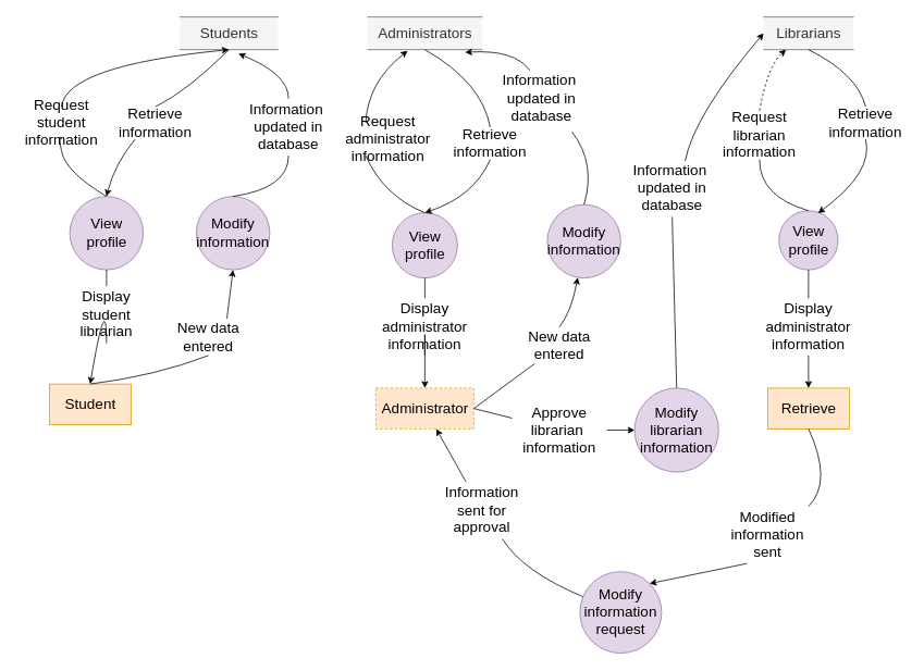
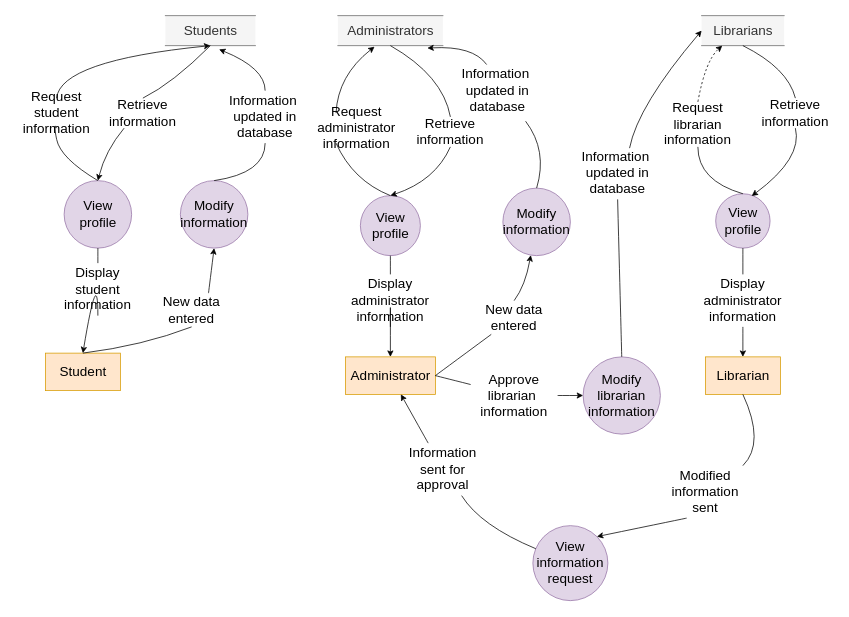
  <mxCell id="0" />
  <mxCell id="1" parent="0" />
- <mxCell id="2" value="Retrieve" style="html=1;dashed=0;whitespace=wrap;fontSize=18;fillColor=#ffe6cc;strokeColor=#d79b00;" vertex="1" parent="1"><mxGeometry x="940" y="475" width="100" height="50" as="geometry" /></mxCell>
+ <mxCell id="2" value="Librarian" style="html=1;dashed=0;whitespace=wrap;fontSize=18;fillColor=#ffe6cc;strokeColor=#d79b00;" vertex="1" parent="1"><mxGeometry x="940" y="475" width="100" height="50" as="geometry" /></mxCell>
  <mxCell id="3" value="Student" style="html=1;dashed=0;whitespace=wrap;fontSize=18;fillColor=#ffe6cc;strokeColor=#d79b00;" vertex="1" parent="1"><mxGeometry x="60" y="470" width="100" height="50" as="geometry" /></mxCell>
- <mxCell id="4" value="Administrator" style="html=1;dashed=1;whitespace=wrap;fontSize=18;fillColor=#ffe6cc;strokeColor=#d79b00;" vertex="1" parent="1"><mxGeometry x="460" y="475" width="120" height="50" as="geometry" /></mxCell>
+ <mxCell id="4" value="Administrator" style="html=1;dashed=0;whitespace=wrap;fontSize=18;fillColor=#ffe6cc;strokeColor=#d79b00;" vertex="1" parent="1"><mxGeometry x="460" y="475" width="120" height="50" as="geometry" /></mxCell>
  <mxCell id="5" value="Administrators" style="html=1;dashed=0;whitespace=wrap;shape=partialRectangle;right=0;left=0;fontSize=18;fillColor=#f5f5f5;fontColor=#333333;strokeColor=#666666;" vertex="1" parent="1"><mxGeometry x="450" y="20" width="140" height="40" as="geometry" /></mxCell>
  <mxCell id="6" value="Students" style="html=1;dashed=0;whitespace=wrap;shape=partialRectangle;right=0;left=0;fontSize=18;fillColor=#f5f5f5;fontColor=#333333;strokeColor=#666666;" vertex="1" parent="1"><mxGeometry x="220" y="20" width="120" height="40" as="geometry" /></mxCell>
  <mxCell id="7" value="Librarians" style="html=1;dashed=0;whitespace=wrap;shape=partialRectangle;right=0;left=0;fontSize=18;fillColor=#f5f5f5;fontColor=#333333;strokeColor=#666666;" vertex="1" parent="1"><mxGeometry x="935" y="20" width="110" height="40" as="geometry" /></mxCell>
  <mxCell id="8" value="View&lt;br&gt;profile" style="shape=ellipse;html=1;dashed=0;whitespace=wrap;aspect=fixed;perimeter=ellipsePerimeter;fontSize=18;fillColor=#e1d5e7;strokeColor=#9673a6;" vertex="1" parent="1"><mxGeometry x="85" y="240" width="90" height="90" as="geometry" /></mxCell>
  <mxCell id="9" value="View&lt;br&gt;profile" style="shape=ellipse;html=1;dashed=0;whitespace=wrap;aspect=fixed;perimeter=ellipsePerimeter;fontSize=18;fillColor=#e1d5e7;strokeColor=#9673a6;" vertex="1" parent="1"><mxGeometry x="480" y="260" width="80" height="80" as="geometry" /></mxCell>
  <mxCell id="10" value="View&lt;br&gt;profile" style="shape=ellipse;html=1;dashed=0;whitespace=wrap;aspect=fixed;perimeter=ellipsePerimeter;fontSize=18;fillColor=#e1d5e7;strokeColor=#9673a6;" vertex="1" parent="1"><mxGeometry x="953.75" y="257.5" width="72.5" height="72.5" as="geometry" /></mxCell>
  <mxCell id="11" value="" style="curved=1;endArrow=classic;html=1;rounded=0;fontSize=18;exitX=0.5;exitY=0;exitDx=0;exitDy=0;entryX=0.5;entryY=1;entryDx=0;entryDy=0;startArrow=none;" edge="1" parent="1" source="17" target="6"><mxGeometry width="50" height="50" relative="1" as="geometry"><mxPoint x="112.5" y="190" as="sourcePoint" /><mxPoint x="162.5" y="140" as="targetPoint" /><Array as="points"><mxPoint x="80" y="80" /></Array></mxGeometry></mxCell>
  <mxCell id="12" value="" style="curved=1;endArrow=classic;html=1;rounded=0;fontSize=18;exitX=0.5;exitY=1;exitDx=0;exitDy=0;entryX=0.5;entryY=0;entryDx=0;entryDy=0;startArrow=none;" edge="1" parent="1" source="14" target="3"><mxGeometry width="50" height="50" relative="1" as="geometry"><mxPoint x="240" y="260" as="sourcePoint" /><mxPoint x="290" y="210" as="targetPoint" /><Array as="points"><mxPoint x="130" y="350" /></Array></mxGeometry></mxCell>
  <mxCell id="13" value="" style="curved=1;endArrow=none;html=1;rounded=0;fontSize=18;exitX=0.5;exitY=1;exitDx=0;exitDy=0;entryX=0.5;entryY=0;entryDx=0;entryDy=0;" edge="1" parent="1" source="8" target="14"><mxGeometry width="50" height="50" relative="1" as="geometry"><mxPoint x="130" y="275" as="sourcePoint" /><mxPoint x="130" y="410" as="targetPoint" /><Array as="points" /></mxGeometry></mxCell>
- <mxCell id="14" value="Display&lt;br&gt;student&lt;br&gt;librarian" style="text;html=1;strokeColor=none;fillColor=none;align=center;verticalAlign=middle;whiteSpace=wrap;rounded=0;fontSize=18;" vertex="1" parent="1"><mxGeometry x="80" y="350" width="100" height="70" as="geometry" /></mxCell>
+ <mxCell id="14" value="Display&lt;br&gt;student&lt;br&gt;information" style="text;html=1;strokeColor=none;fillColor=none;align=center;verticalAlign=middle;whiteSpace=wrap;rounded=0;fontSize=18;" vertex="1" parent="1"><mxGeometry x="80" y="350" width="100" height="70" as="geometry" /></mxCell>
  <mxCell id="15" value="" style="curved=1;endArrow=classic;html=1;rounded=0;fontSize=18;exitX=0.25;exitY=1;exitDx=0;exitDy=0;entryX=0.5;entryY=0;entryDx=0;entryDy=0;startArrow=none;" edge="1" parent="1" source="19" target="8"><mxGeometry width="50" height="50" relative="1" as="geometry"><mxPoint x="240" y="240" as="sourcePoint" /><mxPoint x="290" y="190" as="targetPoint" /><Array as="points"><mxPoint x="140" y="200" /></Array></mxGeometry></mxCell>
  <mxCell id="16" value="" style="curved=1;endArrow=none;html=1;rounded=0;fontSize=18;exitX=0.5;exitY=0;exitDx=0;exitDy=0;entryX=0.5;entryY=1;entryDx=0;entryDy=0;" edge="1" parent="1" source="8" target="17"><mxGeometry width="50" height="50" relative="1" as="geometry"><mxPoint x="130" y="230" as="sourcePoint" /><mxPoint x="130" y="70" as="targetPoint" /><Array as="points"><mxPoint x="80" y="210" /><mxPoint x="70" y="160" /></Array></mxGeometry></mxCell>
  <mxCell id="17" value="Request&lt;br&gt;student&lt;br&gt;information" style="text;html=1;strokeColor=none;fillColor=none;align=center;verticalAlign=middle;whiteSpace=wrap;rounded=0;fontSize=18;" vertex="1" parent="1"><mxGeometry x="20" y="130" width="110" height="40" as="geometry" /></mxCell>
  <mxCell id="18" value="" style="curved=1;endArrow=none;html=1;rounded=0;fontSize=18;exitX=0.5;exitY=1;exitDx=0;exitDy=0;entryX=0.5;entryY=0;entryDx=0;entryDy=0;" edge="1" parent="1" source="6" target="19"><mxGeometry width="50" height="50" relative="1" as="geometry"><mxPoint x="130" y="70" as="sourcePoint" /><mxPoint x="130" y="230" as="targetPoint" /><Array as="points"><mxPoint x="230" y="110" /></Array></mxGeometry></mxCell>
  <mxCell id="19" value="Retrieve&lt;br&gt;information" style="text;html=1;strokeColor=none;fillColor=none;align=center;verticalAlign=middle;whiteSpace=wrap;rounded=0;fontSize=18;" vertex="1" parent="1"><mxGeometry x="140" y="130" width="100" height="40" as="geometry" /></mxCell>
  <mxCell id="20" value="Modify&lt;br&gt;information" style="ellipse;whiteSpace=wrap;html=1;aspect=fixed;fontSize=18;fillColor=#e1d5e7;strokeColor=#9673a6;" vertex="1" parent="1"><mxGeometry x="240" y="240" width="90" height="90" as="geometry" /></mxCell>
  <mxCell id="21" value="" style="curved=1;endArrow=classic;html=1;rounded=0;fontSize=18;exitX=0.75;exitY=0;exitDx=0;exitDy=0;entryX=0.5;entryY=1;entryDx=0;entryDy=0;startArrow=none;" edge="1" parent="1" source="23" target="20"><mxGeometry width="50" height="50" relative="1" as="geometry"><mxPoint x="240" y="360" as="sourcePoint" /><mxPoint x="290" y="310" as="targetPoint" /><Array as="points" /></mxGeometry></mxCell>
  <mxCell id="22" value="" style="curved=1;endArrow=none;html=1;rounded=0;fontSize=18;exitX=0.5;exitY=0;exitDx=0;exitDy=0;entryX=0.5;entryY=1;entryDx=0;entryDy=0;" edge="1" parent="1" source="3" target="23"><mxGeometry width="50" height="50" relative="1" as="geometry"><mxPoint x="130" y="470" as="sourcePoint" /><mxPoint x="340" y="490" as="targetPoint" /><Array as="points"><mxPoint x="190" y="460" /></Array></mxGeometry></mxCell>
  <mxCell id="23" value="New data&lt;br&gt;entered" style="text;html=1;strokeColor=none;fillColor=none;align=center;verticalAlign=middle;whiteSpace=wrap;rounded=0;fontSize=18;" vertex="1" parent="1"><mxGeometry x="210" y="390" width="90" height="45" as="geometry" /></mxCell>
  <mxCell id="24" value="" style="curved=1;endArrow=classic;html=1;rounded=0;fontSize=18;exitX=0.5;exitY=0;exitDx=0;exitDy=0;entryX=0.597;entryY=1.125;entryDx=0;entryDy=0;entryPerimeter=0;startArrow=none;" edge="1" parent="1" source="26" target="6"><mxGeometry width="50" height="50" relative="1" as="geometry"><mxPoint x="240" y="160" as="sourcePoint" /><mxPoint x="290" y="110" as="targetPoint" /><Array as="points"><mxPoint x="353" y="90" /></Array></mxGeometry></mxCell>
  <mxCell id="25" value="" style="curved=1;endArrow=none;html=1;rounded=0;fontSize=18;exitX=0.5;exitY=0;exitDx=0;exitDy=0;entryX=0.5;entryY=1;entryDx=0;entryDy=0;" edge="1" parent="1" source="20" target="26"><mxGeometry width="50" height="50" relative="1" as="geometry"><mxPoint x="285" y="240" as="sourcePoint" /><mxPoint x="291.64" y="65" as="targetPoint" /><Array as="points"><mxPoint x="353" y="230" /></Array></mxGeometry></mxCell>
  <mxCell id="26" value="Information&amp;nbsp;&lt;br&gt;updated in database" style="text;html=1;strokeColor=none;fillColor=none;align=center;verticalAlign=middle;whiteSpace=wrap;rounded=0;fontSize=18;" vertex="1" parent="1"><mxGeometry x="300" y="120" width="106" height="70" as="geometry" /></mxCell>
  <mxCell id="27" value="" style="curved=1;endArrow=classic;html=1;rounded=0;fontSize=18;exitX=0.5;exitY=1;exitDx=0;exitDy=0;entryX=0.5;entryY=0;entryDx=0;entryDy=0;startArrow=none;" edge="1" parent="1" source="48" target="4"><mxGeometry width="50" height="50" relative="1" as="geometry"><mxPoint x="380" y="310" as="sourcePoint" /><mxPoint x="430" y="260" as="targetPoint" /><Array as="points"><mxPoint x="520" y="370" /></Array></mxGeometry></mxCell>
  <mxCell id="28" value="" style="curved=1;endArrow=classic;html=1;rounded=0;fontSize=18;exitX=0.25;exitY=0;exitDx=0;exitDy=0;entryX=0.349;entryY=1.036;entryDx=0;entryDy=0;entryPerimeter=0;startArrow=none;" edge="1" parent="1" source="31" target="5"><mxGeometry width="50" height="50" relative="1" as="geometry"><mxPoint x="380" y="310" as="sourcePoint" /><mxPoint x="430" y="260" as="targetPoint" /><Array as="points"><mxPoint x="450" y="100" /></Array></mxGeometry></mxCell>
  <mxCell id="29" value="" style="curved=1;endArrow=classic;html=1;rounded=0;fontSize=18;exitX=0.5;exitY=1;exitDx=0;exitDy=0;entryX=0.5;entryY=0;entryDx=0;entryDy=0;startArrow=none;" edge="1" parent="1" source="33" target="9"><mxGeometry width="50" height="50" relative="1" as="geometry"><mxPoint x="380" y="310" as="sourcePoint" /><mxPoint x="430" y="260" as="targetPoint" /><Array as="points"><mxPoint x="580" y="240" /></Array></mxGeometry></mxCell>
  <mxCell id="30" value="" style="curved=1;endArrow=none;html=1;rounded=0;fontSize=18;exitX=0.5;exitY=0;exitDx=0;exitDy=0;entryX=0.25;entryY=1;entryDx=0;entryDy=0;" edge="1" parent="1" source="9" target="31"><mxGeometry width="50" height="50" relative="1" as="geometry"><mxPoint x="520" y="260" as="sourcePoint" /><mxPoint x="460" y="180" as="targetPoint" /><Array as="points"><mxPoint x="470" y="240" /></Array></mxGeometry></mxCell>
  <mxCell id="31" value="Request&lt;br&gt;administrator&lt;br&gt;information" style="text;html=1;strokeColor=none;fillColor=none;align=center;verticalAlign=middle;whiteSpace=wrap;rounded=0;fontSize=18;" vertex="1" parent="1"><mxGeometry x="420" y="150" width="110" height="40" as="geometry" /></mxCell>
  <mxCell id="32" value="" style="curved=1;endArrow=none;html=1;rounded=0;fontSize=18;exitX=0.5;exitY=1;exitDx=0;exitDy=0;entryX=0.5;entryY=0;entryDx=0;entryDy=0;" edge="1" parent="1" source="5" target="33"><mxGeometry width="50" height="50" relative="1" as="geometry"><mxPoint x="520" y="60" as="sourcePoint" /><mxPoint x="520" y="260" as="targetPoint" /><Array as="points"><mxPoint x="590" y="100" /></Array></mxGeometry></mxCell>
  <mxCell id="33" value="Retrieve&lt;br&gt;information" style="text;html=1;strokeColor=none;fillColor=none;align=center;verticalAlign=middle;whiteSpace=wrap;rounded=0;fontSize=18;" vertex="1" parent="1"><mxGeometry x="550" y="155" width="100" height="40" as="geometry" /></mxCell>
  <mxCell id="34" value="Modify&lt;br&gt;information" style="ellipse;whiteSpace=wrap;html=1;aspect=fixed;fontSize=18;fillColor=#e1d5e7;strokeColor=#9673a6;" vertex="1" parent="1"><mxGeometry x="670" y="250" width="90" height="90" as="geometry" /></mxCell>
  <mxCell id="35" value="" style="curved=1;endArrow=classic;html=1;rounded=0;fontSize=18;entryX=0.852;entryY=1.083;entryDx=0;entryDy=0;entryPerimeter=0;startArrow=none;exitX=0.362;exitY=0.003;exitDx=0;exitDy=0;exitPerimeter=0;" edge="1" parent="1" source="37" target="5"><mxGeometry width="50" height="50" relative="1" as="geometry"><mxPoint x="660" y="90" as="sourcePoint" /><mxPoint x="430" y="260" as="targetPoint" /><Array as="points"><mxPoint x="630" y="60" /></Array></mxGeometry></mxCell>
  <mxCell id="36" value="" style="curved=1;endArrow=none;html=1;rounded=0;fontSize=18;exitX=0.5;exitY=0;exitDx=0;exitDy=0;entryX=0.852;entryY=1.083;entryDx=0;entryDy=0;entryPerimeter=0;" edge="1" parent="1" source="34" target="37"><mxGeometry width="50" height="50" relative="1" as="geometry"><mxPoint x="715" y="250" as="sourcePoint" /><mxPoint x="569.28" y="63.32" as="targetPoint" /><Array as="points"><mxPoint x="730" y="200" /></Array></mxGeometry></mxCell>
  <mxCell id="37" value="Information&amp;nbsp;&lt;br&gt;updated in database" style="text;html=1;strokeColor=none;fillColor=none;align=center;verticalAlign=middle;whiteSpace=wrap;rounded=0;fontSize=18;" vertex="1" parent="1"><mxGeometry x="610" y="85" width="106" height="70" as="geometry" /></mxCell>
  <mxCell id="38" value="" style="curved=1;endArrow=classic;html=1;rounded=0;fontSize=18;exitX=0.5;exitY=0;exitDx=0;exitDy=0;startArrow=none;" edge="1" parent="1" source="40" target="34"><mxGeometry width="50" height="50" relative="1" as="geometry"><mxPoint x="380" y="310" as="sourcePoint" /><mxPoint x="430" y="260" as="targetPoint" /><Array as="points"><mxPoint x="700" y="380" /></Array></mxGeometry></mxCell>
  <mxCell id="39" value="" style="curved=1;endArrow=none;html=1;rounded=0;fontSize=18;exitX=1;exitY=0.5;exitDx=0;exitDy=0;" edge="1" parent="1" source="4" target="40"><mxGeometry width="50" height="50" relative="1" as="geometry"><mxPoint x="580" y="485" as="sourcePoint" /><mxPoint x="710.24" y="339.748" as="targetPoint" /><Array as="points" /></mxGeometry></mxCell>
  <mxCell id="40" value="New data&lt;br&gt;entered" style="text;html=1;strokeColor=none;fillColor=none;align=center;verticalAlign=middle;whiteSpace=wrap;rounded=0;fontSize=18;" vertex="1" parent="1"><mxGeometry x="640" y="400" width="90" height="45" as="geometry" /></mxCell>
  <mxCell id="41" value="" style="curved=1;endArrow=classic;html=1;rounded=0;fontSize=18;exitX=0.5;exitY=0;exitDx=0;exitDy=0;entryX=0.25;entryY=1;entryDx=0;entryDy=0;startArrow=none;dashed=1;" edge="1" parent="1" source="44" target="7"><mxGeometry width="50" height="50" relative="1" as="geometry"><mxPoint x="510" y="300" as="sourcePoint" /><mxPoint x="570" y="260" as="targetPoint" /><Array as="points"><mxPoint x="940" y="80" /></Array></mxGeometry></mxCell>
  <mxCell id="42" value="" style="curved=1;endArrow=classic;html=1;rounded=0;fontSize=18;entryX=0.662;entryY=0.041;entryDx=0;entryDy=0;entryPerimeter=0;exitX=0.5;exitY=1;exitDx=0;exitDy=0;startArrow=none;" edge="1" parent="1" source="46" target="10"><mxGeometry width="50" height="50" relative="1" as="geometry"><mxPoint x="660" y="310" as="sourcePoint" /><mxPoint x="710" y="260" as="targetPoint" /><Array as="points"><mxPoint x="1070" y="210" /></Array></mxGeometry></mxCell>
  <mxCell id="43" value="" style="curved=1;endArrow=none;html=1;rounded=0;fontSize=18;exitX=0.5;exitY=0;exitDx=0;exitDy=0;entryX=0.5;entryY=1;entryDx=0;entryDy=0;" edge="1" parent="1" source="10" target="44"><mxGeometry width="50" height="50" relative="1" as="geometry"><mxPoint x="990" y="257.5" as="sourcePoint" /><mxPoint x="962.5" y="60" as="targetPoint" /><Array as="points"><mxPoint x="930" y="240" /></Array></mxGeometry></mxCell>
  <mxCell id="44" value="Request&lt;br&gt;librarian&lt;br&gt;information" style="text;html=1;strokeColor=none;fillColor=none;align=center;verticalAlign=middle;whiteSpace=wrap;rounded=0;fontSize=18;" vertex="1" parent="1"><mxGeometry x="870" y="135" width="120" height="60" as="geometry" /></mxCell>
  <mxCell id="45" value="" style="curved=1;endArrow=none;html=1;rounded=0;fontSize=18;entryX=0.5;entryY=0;entryDx=0;entryDy=0;exitX=0.5;exitY=1;exitDx=0;exitDy=0;" edge="1" parent="1" source="7" target="46"><mxGeometry width="50" height="50" relative="1" as="geometry"><mxPoint x="990" y="60" as="sourcePoint" /><mxPoint x="1001.745" y="260.472" as="targetPoint" /><Array as="points"><mxPoint x="1050" y="90" /></Array></mxGeometry></mxCell>
  <mxCell id="46" value="Retrieve&lt;br&gt;information" style="text;html=1;strokeColor=none;fillColor=none;align=center;verticalAlign=middle;whiteSpace=wrap;rounded=0;fontSize=18;" vertex="1" parent="1"><mxGeometry x="1010" y="130" width="100" height="40" as="geometry" /></mxCell>
  <mxCell id="47" value="" style="curved=1;endArrow=none;html=1;rounded=0;fontSize=18;exitX=0.5;exitY=1;exitDx=0;exitDy=0;entryX=0.5;entryY=0;entryDx=0;entryDy=0;" edge="1" parent="1" source="9" target="48"><mxGeometry width="50" height="50" relative="1" as="geometry"><mxPoint x="520" y="340" as="sourcePoint" /><mxPoint x="520" y="460" as="targetPoint" /><Array as="points" /></mxGeometry></mxCell>
  <mxCell id="48" value="Display&lt;br&gt;administrator&lt;br&gt;information" style="text;html=1;strokeColor=none;fillColor=none;align=center;verticalAlign=middle;whiteSpace=wrap;rounded=0;fontSize=18;" vertex="1" parent="1"><mxGeometry x="470" y="365" width="100" height="70" as="geometry" /></mxCell>
  <mxCell id="49" value="" style="curved=1;endArrow=classic;html=1;rounded=0;fontSize=18;exitX=0.5;exitY=1;exitDx=0;exitDy=0;entryX=0.5;entryY=0;entryDx=0;entryDy=0;startArrow=none;" edge="1" parent="1" source="51" target="2"><mxGeometry width="50" height="50" relative="1" as="geometry"><mxPoint x="400" y="400" as="sourcePoint" /><mxPoint x="450" y="350" as="targetPoint" /><Array as="points" /></mxGeometry></mxCell>
  <mxCell id="50" value="" style="curved=1;endArrow=none;html=1;rounded=0;fontSize=18;exitX=0.5;exitY=1;exitDx=0;exitDy=0;entryX=0.5;entryY=0;entryDx=0;entryDy=0;" edge="1" parent="1" source="10" target="51"><mxGeometry width="50" height="50" relative="1" as="geometry"><mxPoint x="990" y="330" as="sourcePoint" /><mxPoint x="990" y="460" as="targetPoint" /><Array as="points" /></mxGeometry></mxCell>
  <mxCell id="51" value="Display&lt;br&gt;administrator&lt;br&gt;information" style="text;html=1;strokeColor=none;fillColor=none;align=center;verticalAlign=middle;whiteSpace=wrap;rounded=0;fontSize=18;" vertex="1" parent="1"><mxGeometry x="940" y="365" width="100" height="70" as="geometry" /></mxCell>
- <mxCell id="52" value="Modify&lt;br&gt;information&lt;br&gt;request" style="ellipse;whiteSpace=wrap;html=1;aspect=fixed;fontSize=18;fillColor=#e1d5e7;strokeColor=#9673a6;" vertex="1" parent="1"><mxGeometry x="710" y="700" width="100" height="100" as="geometry" /></mxCell>
+ <mxCell id="52" value="View&lt;br&gt;information&lt;br&gt;request" style="ellipse;whiteSpace=wrap;html=1;aspect=fixed;fontSize=18;fillColor=#e1d5e7;strokeColor=#9673a6;" vertex="1" parent="1"><mxGeometry x="710" y="700" width="100" height="100" as="geometry" /></mxCell>
  <mxCell id="53" value="" style="curved=1;endArrow=classic;html=1;rounded=0;fontSize=18;exitX=0.25;exitY=1;exitDx=0;exitDy=0;entryX=1;entryY=0;entryDx=0;entryDy=0;startArrow=none;" edge="1" parent="1" source="55" target="52"><mxGeometry width="50" height="50" relative="1" as="geometry"><mxPoint x="630" y="670" as="sourcePoint" /><mxPoint x="680" y="620" as="targetPoint" /><Array as="points" /></mxGeometry></mxCell>
  <mxCell id="54" value="" style="curved=1;endArrow=none;html=1;rounded=0;fontSize=18;exitX=0.5;exitY=1;exitDx=0;exitDy=0;entryX=1;entryY=0;entryDx=0;entryDy=0;" edge="1" parent="1" source="2" target="55"><mxGeometry width="50" height="50" relative="1" as="geometry"><mxPoint x="990" y="525" as="sourcePoint" /><mxPoint x="805.355" y="614.645" as="targetPoint" /><Array as="points"><mxPoint x="1020" y="590" /></Array></mxGeometry></mxCell>
  <mxCell id="55" value="Modified&lt;br&gt;information&lt;br&gt;sent" style="text;html=1;strokeColor=none;fillColor=none;align=center;verticalAlign=middle;whiteSpace=wrap;rounded=0;fontSize=18;" vertex="1" parent="1"><mxGeometry x="890" y="620" width="100" height="70" as="geometry" /></mxCell>
  <mxCell id="56" value="" style="curved=1;endArrow=classic;html=1;rounded=0;fontSize=18;startArrow=none;" edge="1" parent="1" source="58" target="4"><mxGeometry width="50" height="50" relative="1" as="geometry"><mxPoint x="630" y="570" as="sourcePoint" /><mxPoint x="680" y="520" as="targetPoint" /><Array as="points" /></mxGeometry></mxCell>
  <mxCell id="57" value="" style="curved=1;endArrow=none;html=1;rounded=0;fontSize=18;entryX=0.75;entryY=1;entryDx=0;entryDy=0;" edge="1" parent="1" source="52" target="58"><mxGeometry width="50" height="50" relative="1" as="geometry"><mxPoint x="718.091" y="671.506" as="sourcePoint" /><mxPoint x="660" y="620" as="targetPoint" /><Array as="points"><mxPoint x="640" y="700" /></Array></mxGeometry></mxCell>
  <mxCell id="58" value="Information&lt;br&gt;sent for approval" style="text;html=1;strokeColor=none;fillColor=none;align=center;verticalAlign=middle;whiteSpace=wrap;rounded=0;fontSize=18;" vertex="1" parent="1"><mxGeometry x="540" y="590" width="100" height="70" as="geometry" /></mxCell>
  <mxCell id="59" value="Modify&lt;br&gt;librarian&lt;br&gt;information" style="ellipse;whiteSpace=wrap;html=1;aspect=fixed;fontSize=18;fillColor=#e1d5e7;strokeColor=#9673a6;" vertex="1" parent="1"><mxGeometry x="777" y="475" width="103" height="103" as="geometry" /></mxCell>
  <mxCell id="60" value="" style="curved=1;endArrow=classic;html=1;rounded=0;fontSize=18;exitX=1;exitY=0.5;exitDx=0;exitDy=0;startArrow=none;" edge="1" parent="1" source="65" target="59"><mxGeometry width="50" height="50" relative="1" as="geometry"><mxPoint x="630" y="520" as="sourcePoint" /><mxPoint x="680" y="470" as="targetPoint" /><Array as="points" /></mxGeometry></mxCell>
  <mxCell id="61" value="" style="curved=1;endArrow=classic;html=1;rounded=0;fontSize=18;exitX=0.65;exitY=0.024;exitDx=0;exitDy=0;entryX=0;entryY=0.5;entryDx=0;entryDy=0;startArrow=none;exitPerimeter=0;" edge="1" parent="1" source="63" target="7"><mxGeometry width="50" height="50" relative="1" as="geometry"><mxPoint x="630" y="520" as="sourcePoint" /><mxPoint x="840" y="230" as="targetPoint" /><Array as="points"><mxPoint x="850" y="140" /></Array></mxGeometry></mxCell>
  <mxCell id="62" value="" style="curved=1;endArrow=none;html=1;rounded=0;fontSize=18;exitX=0.5;exitY=0;exitDx=0;exitDy=0;entryX=0.5;entryY=1;entryDx=0;entryDy=0;" edge="1" parent="1" source="59" target="63"><mxGeometry width="50" height="50" relative="1" as="geometry"><mxPoint x="801.5" y="480" as="sourcePoint" /><mxPoint x="935" y="40" as="targetPoint" /><Array as="points" /></mxGeometry></mxCell>
  <mxCell id="63" value="Information&amp;nbsp;&lt;br&gt;updated in database" style="text;html=1;strokeColor=none;fillColor=none;align=center;verticalAlign=middle;whiteSpace=wrap;rounded=0;fontSize=18;" vertex="1" parent="1"><mxGeometry x="770" y="195" width="106" height="70" as="geometry" /></mxCell>
  <mxCell id="64" value="" style="curved=1;endArrow=none;html=1;rounded=0;fontSize=18;exitX=1;exitY=0.5;exitDx=0;exitDy=0;" edge="1" parent="1" source="4" target="65"><mxGeometry width="50" height="50" relative="1" as="geometry"><mxPoint x="580" y="500" as="sourcePoint" /><mxPoint x="750.178" y="527.223" as="targetPoint" /><Array as="points" /></mxGeometry></mxCell>
  <mxCell id="65" value="Approve&lt;br&gt;librarian&amp;nbsp;&lt;br&gt;information" style="text;html=1;strokeColor=none;fillColor=none;align=center;verticalAlign=middle;whiteSpace=wrap;rounded=0;fontSize=18;" vertex="1" parent="1"><mxGeometry x="627" y="481.5" width="116" height="90" as="geometry" /></mxCell>
